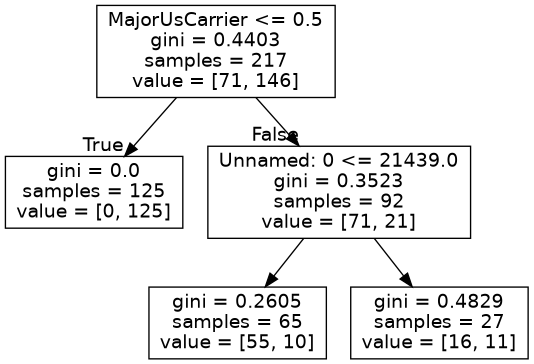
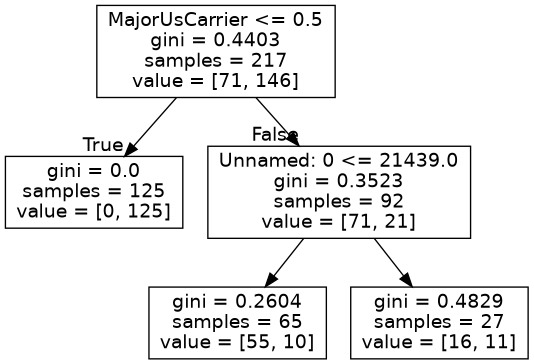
  digraph {
    fontname="DejaVu Sans"
    node [shape=box fontname="DejaVu Sans"]
    edge [fontname="DejaVu Sans"]
    n1 [label="MajorUsCarrier <= 0.5\ngini = 0.4403\nsamples = 217\nvalue = [71, 146]"]
    n2 [label="gini = 0.0\nsamples = 125\nvalue = [0, 125]"]
    n3 [label="Unnamed: 0 <= 21439.0\ngini = 0.3523\nsamples = 92\nvalue = [71, 21]"]
-   n4 [label="gini = 0.2605\nsamples = 65\nvalue = [55, 10]"]
+   n4 [label="gini = 0.2604\nsamples = 65\nvalue = [55, 10]"]
    n5 [label="gini = 0.4829\nsamples = 27\nvalue = [16, 11]"]
    n1 -> n2 [headlabel=True labelangle=45 labeldistance=2.5]
    n1 -> n3 [headlabel=False labelangle=-45 labeldistance=2.5]
    n3 -> n4
    n3 -> n5
  }
